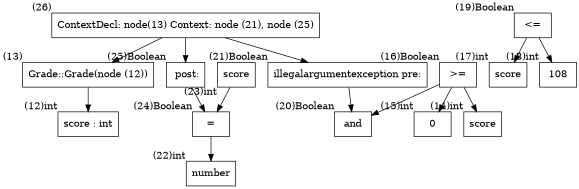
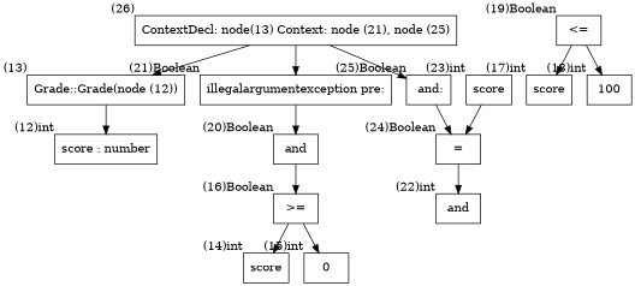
  digraph {
    node [shape=box]
    n1 [label="ContextDecl: node(13) Context: node (21), node (25)" xlabel="(26)"]
    n2 [label="Grade::Grade(node (12))" xlabel="(13)"]
    n3 [label="illegalargumentexception pre:" xlabel="(21)Boolean"]
-   n4 [label=" post:" xlabel="(25)Boolean"]
-   n5 [label="score : int" xlabel="(12)int"]
+   n4 [label=" and:" xlabel="(25)Boolean"]
+   n5 [label="score : number" xlabel="(12)int"]
    n6 [label=and xlabel="(20)Boolean"]
    n7 [label="=" xlabel="(24)Boolean"]
    n8 [label=">=" xlabel="(16)Boolean"]
-   n9 [label=number xlabel="(22)int"]
+   n9 [label=and xlabel="(22)int"]
    n10 [label=score xlabel="(14)int"]
    n11 [label=0 xlabel="(15)int"]
    n12 [label="<=" xlabel="(19)Boolean"]
    n13 [label=score xlabel="(17)int"]
-   n14 [label=108 xlabel="(18)int"]
+   n14 [label=100 xlabel="(18)int"]
    n15 [label=score xlabel="(23)int"]
    n1 -> n2
    n1 -> n3
    n1 -> n4
    n2 -> n5
    n3 -> n6
    n4 -> n7
-   n8 -> n6
+   n6 -> n8
    n7 -> n9
    n8 -> n10
    n8 -> n11
    n12 -> n13
    n12 -> n14
    n15 -> n7
  }
